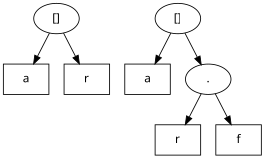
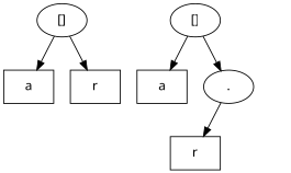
  digraph {
    node [fontname=Verdana shape=box]
    n1 [height=0.5 label="[]" shape=ellipse width=0.75]
    n2 [height=0.5 label=a width=0.75]
    n3 [height=0.5 label=r width=0.75]
    n4 [height=0.5 label="[]" shape=ellipse width=0.75]
    n5 [height=0.5 label=a width=0.75]
    n6 [height=0.5 label="." shape=ellipse width=0.75]
    n7 [height=0.5 label=r width=0.75]
-   n8 [height=0.5 label=f width=0.75]
    subgraph sub_1 {
      n1
      n2
      n3
    }
    subgraph sub_2 {
      n4
      n5
      n6
      n7
-     n8
    }
    n1 -> n2
    n1 -> n3
    n4 -> n5
    n4 -> n6
    n6 -> n7
-   n6 -> n8
  }
